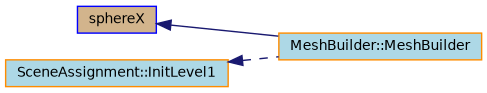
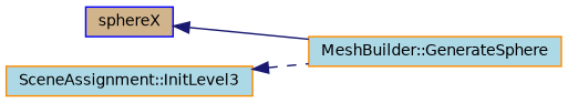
  digraph {
    rankdir=LR
    node [color=darkorange fillcolor=lightblue fontname=Helvetica fontsize=10 shape=record style=filled]
    edge [color=midnightblue dir=back fontname=Helvetica fontsize=10 labelfontname=Helvetica labelfontsize=10]
    n1 [color=blue fillcolor=tan fontcolor=black height=0.2 label=sphereX width=0.4]
-   n2 [height=0.2 label="MeshBuilder::MeshBuilder" width=0.4]
-   n3 [height=0.2 label="SceneAssignment::InitLevel1" width=0.4]
+   n2 [height=0.2 label="MeshBuilder::GenerateSphere" width=0.4]
+   n3 [height=0.2 label="SceneAssignment::InitLevel3" width=0.4]
    n1 -> n2 [style=solid]
    n3 -> n2 [style=dashed]
  }
